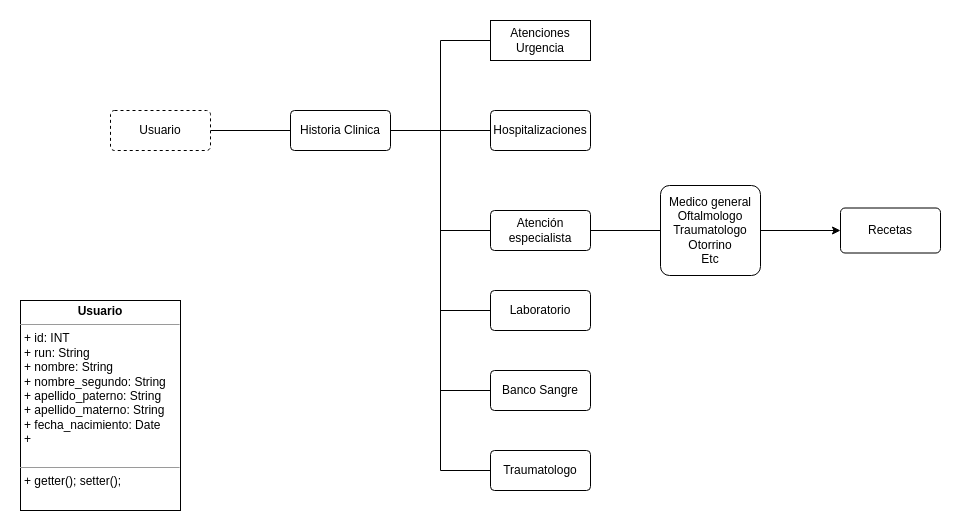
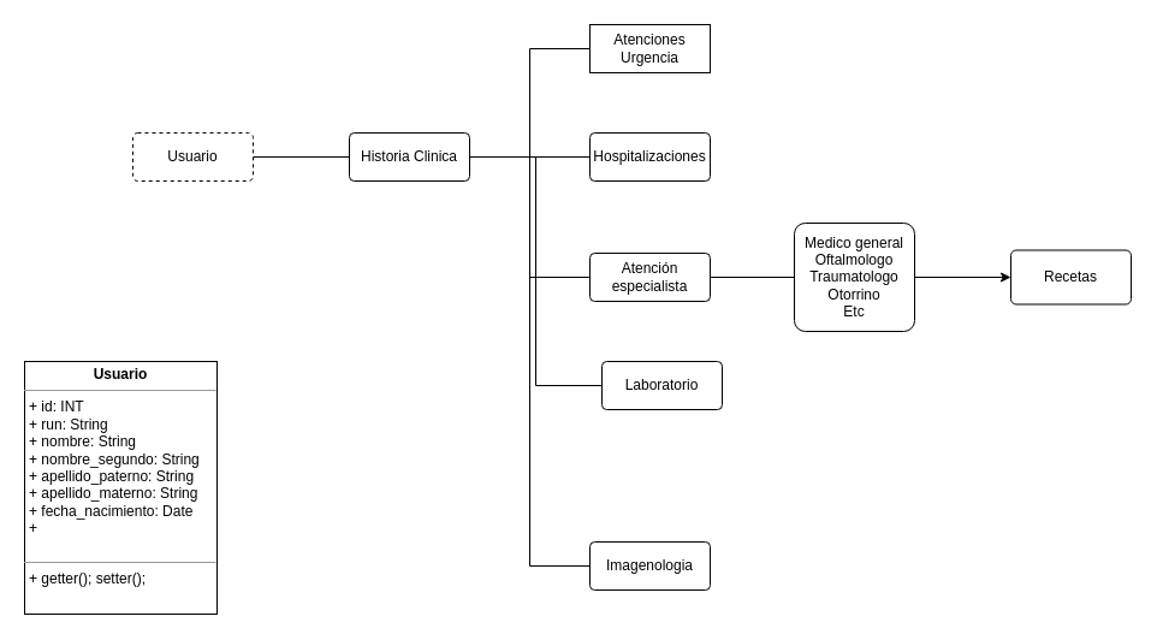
  <mxCell id="0" />
  <mxCell id="1" parent="0" />
  <mxCell id="2" value="&lt;p style=&quot;margin:0px;margin-top:4px;text-align:center;&quot;&gt;&lt;b&gt;Usuario&lt;/b&gt;&lt;/p&gt;&lt;hr size=&quot;1&quot;&gt;&lt;p style=&quot;margin:0px;margin-left:4px;&quot;&gt;+ id: INT&lt;/p&gt;&lt;p style=&quot;margin:0px;margin-left:4px;&quot;&gt;+ run: String&lt;/p&gt;&lt;p style=&quot;margin:0px;margin-left:4px;&quot;&gt;+ nombre: String&lt;/p&gt;&lt;p style=&quot;margin:0px;margin-left:4px;&quot;&gt;+ nombre_segundo: String&lt;/p&gt;&lt;p style=&quot;margin:0px;margin-left:4px;&quot;&gt;+ apellido_paterno: String&lt;/p&gt;&lt;p style=&quot;margin:0px;margin-left:4px;&quot;&gt;+ apellido_materno: String&lt;/p&gt;&lt;p style=&quot;margin:0px;margin-left:4px;&quot;&gt;+ fecha_nacimiento: Date&lt;/p&gt;&lt;p style=&quot;margin:0px;margin-left:4px;&quot;&gt;+&amp;nbsp;&lt;/p&gt;&lt;p style=&quot;margin:0px;margin-left:4px;&quot;&gt;&lt;br&gt;&lt;/p&gt;&lt;hr size=&quot;1&quot;&gt;&lt;p style=&quot;margin:0px;margin-left:4px;&quot;&gt;+ getter(); setter();&lt;/p&gt;&lt;p style=&quot;margin:0px;margin-left:4px;&quot;&gt;&lt;br&gt;&lt;/p&gt;" style="verticalAlign=top;align=left;overflow=fill;fontSize=12;fontFamily=Helvetica;html=1;whiteSpace=wrap;" vertex="1" parent="1"><mxGeometry x="20" y="300" width="160" height="210" as="geometry" /></mxCell>
  <mxCell id="3" style="edgeStyle=orthogonalEdgeStyle;rounded=0;orthogonalLoop=1;jettySize=auto;html=1;endArrow=none;endFill=0;" edge="1" parent="1" source="4" target="11"><mxGeometry relative="1" as="geometry" /></mxCell>
  <mxCell id="4" value="Usuario" style="rounded=1;arcSize=10;whiteSpace=wrap;html=1;align=center;dashed=1;" vertex="1" parent="1"><mxGeometry x="110" y="110" width="100" height="40" as="geometry" /></mxCell>
  <mxCell id="5" style="edgeStyle=orthogonalEdgeStyle;rounded=0;orthogonalLoop=1;jettySize=auto;html=1;entryX=0;entryY=0.5;entryDx=0;entryDy=0;endArrow=none;endFill=0;" edge="1" parent="1" source="11" target="12"><mxGeometry relative="1" as="geometry" /></mxCell>
  <mxCell id="6" style="edgeStyle=orthogonalEdgeStyle;rounded=0;orthogonalLoop=1;jettySize=auto;html=1;endArrow=none;endFill=0;" edge="1" parent="1" source="11" target="13"><mxGeometry relative="1" as="geometry" /></mxCell>
  <mxCell id="7" style="edgeStyle=orthogonalEdgeStyle;rounded=0;orthogonalLoop=1;jettySize=auto;html=1;entryX=0;entryY=0.5;entryDx=0;entryDy=0;endArrow=none;endFill=0;" edge="1" parent="1" source="11" target="15"><mxGeometry relative="1" as="geometry" /></mxCell>
  <mxCell id="8" style="edgeStyle=orthogonalEdgeStyle;rounded=0;orthogonalLoop=1;jettySize=auto;html=1;entryX=0;entryY=0.5;entryDx=0;entryDy=0;endArrow=none;endFill=0;" edge="1" parent="1" source="11" target="18"><mxGeometry relative="1" as="geometry" /></mxCell>
- <mxCell id="9" style="edgeStyle=orthogonalEdgeStyle;rounded=0;orthogonalLoop=1;jettySize=auto;html=1;entryX=0;entryY=0.5;entryDx=0;entryDy=0;endArrow=none;endFill=0;" edge="1" parent="1" source="11" target="19"><mxGeometry relative="1" as="geometry" /></mxCell>
  <mxCell id="10" style="edgeStyle=orthogonalEdgeStyle;rounded=0;orthogonalLoop=1;jettySize=auto;html=1;entryX=0;entryY=0.5;entryDx=0;entryDy=0;endArrow=none;endFill=0;" edge="1" parent="1" source="11" target="20"><mxGeometry relative="1" as="geometry" /></mxCell>
  <mxCell id="11" value="Historia Clinica" style="rounded=1;arcSize=10;whiteSpace=wrap;html=1;align=center;" vertex="1" parent="1"><mxGeometry x="290" y="110" width="100" height="40" as="geometry" /></mxCell>
  <mxCell id="12" value="Atenciones Urgencia" style="arcSize=10;whiteSpace=wrap;html=1;align=center;rounded=0;" vertex="1" parent="1"><mxGeometry x="490" y="20" width="100" height="40" as="geometry" /></mxCell>
  <mxCell id="13" value="Hospitalizaciones" style="rounded=1;arcSize=10;whiteSpace=wrap;html=1;align=center;" vertex="1" parent="1"><mxGeometry x="490" y="110" width="100" height="40" as="geometry" /></mxCell>
  <mxCell id="14" value="" style="edgeStyle=orthogonalEdgeStyle;rounded=0;orthogonalLoop=1;jettySize=auto;html=1;startArrow=none;startFill=0;endArrow=none;endFill=0;" edge="1" parent="1" source="15" target="17"><mxGeometry relative="1" as="geometry" /></mxCell>
  <mxCell id="15" value="Atención especialista" style="rounded=1;arcSize=10;whiteSpace=wrap;html=1;align=center;" vertex="1" parent="1"><mxGeometry x="490" y="210" width="100" height="40" as="geometry" /></mxCell>
  <mxCell id="16" value="" style="edgeStyle=orthogonalEdgeStyle;rounded=0;orthogonalLoop=1;jettySize=auto;html=1;" edge="1" parent="1" source="17" target="21"><mxGeometry relative="1" as="geometry" /></mxCell>
  <mxCell id="17" value="Medico general&lt;br&gt;Oftalmologo&lt;br&gt;Traumatologo&lt;br&gt;Otorrino&lt;br&gt;Etc" style="rounded=1;arcSize=10;whiteSpace=wrap;html=1;align=center;" vertex="1" parent="1"><mxGeometry x="660" y="185" width="100" height="90" as="geometry" /></mxCell>
- <mxCell id="18" value="Laboratorio" style="rounded=1;arcSize=10;whiteSpace=wrap;html=1;align=center;" vertex="1" parent="1"><mxGeometry x="490" y="290" width="100" height="40" as="geometry" /></mxCell>
- <mxCell id="19" value="Banco Sangre" style="rounded=1;arcSize=10;whiteSpace=wrap;html=1;align=center;" vertex="1" parent="1"><mxGeometry x="490" y="370" width="100" height="40" as="geometry" /></mxCell>
- <mxCell id="20" value="Traumatologo" style="rounded=1;arcSize=10;whiteSpace=wrap;html=1;align=center;" vertex="1" parent="1"><mxGeometry x="490" y="450" width="100" height="40" as="geometry" /></mxCell>
+ <mxCell id="18" value="Laboratorio" style="rounded=1;arcSize=10;whiteSpace=wrap;html=1;align=center;" vertex="1" parent="1"><mxGeometry x="500" y="300" width="100" height="40" as="geometry" /></mxCell>
+ <mxCell id="20" value="Imagenologia" style="rounded=1;arcSize=10;whiteSpace=wrap;html=1;align=center;" vertex="1" parent="1"><mxGeometry x="490" y="450" width="100" height="40" as="geometry" /></mxCell>
  <mxCell id="21" value="Recetas" style="rounded=1;arcSize=10;whiteSpace=wrap;html=1;align=center;" vertex="1" parent="1"><mxGeometry x="840" y="207.5" width="100" height="45" as="geometry" /></mxCell>
